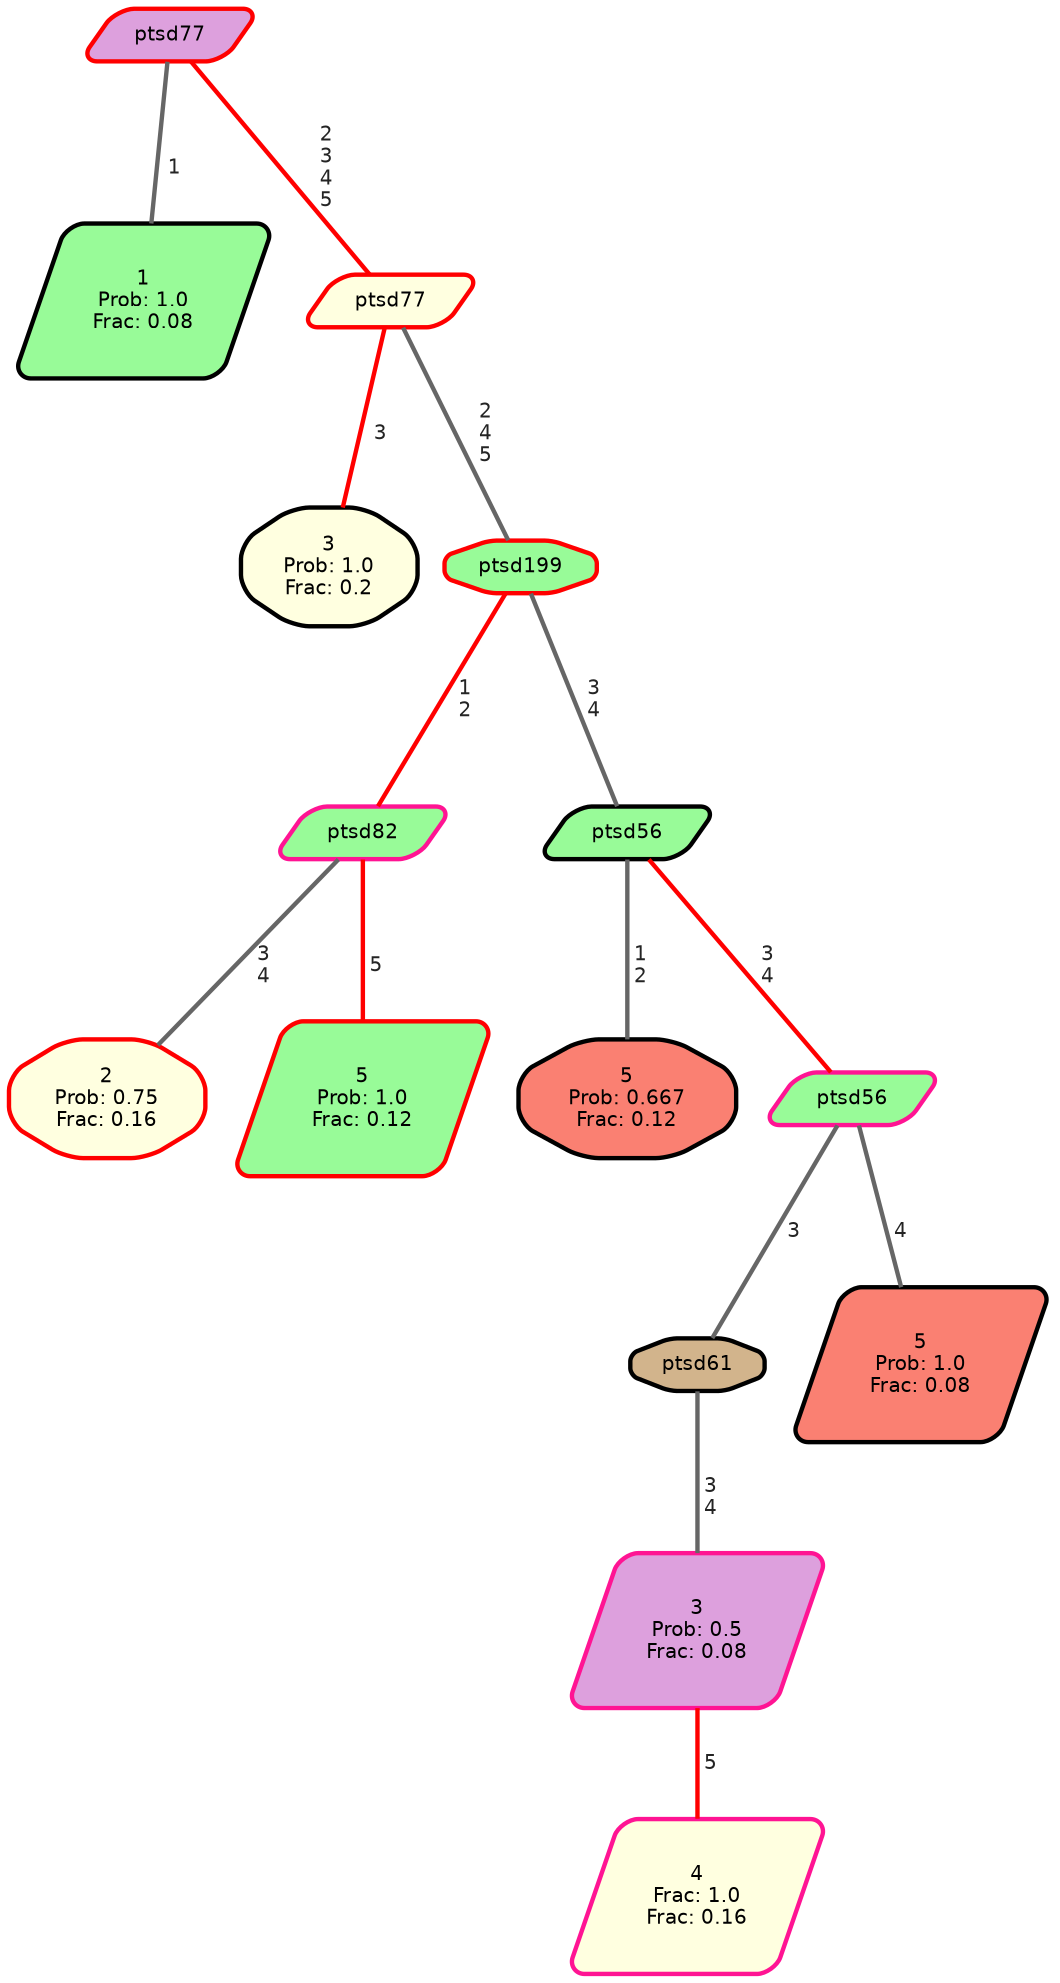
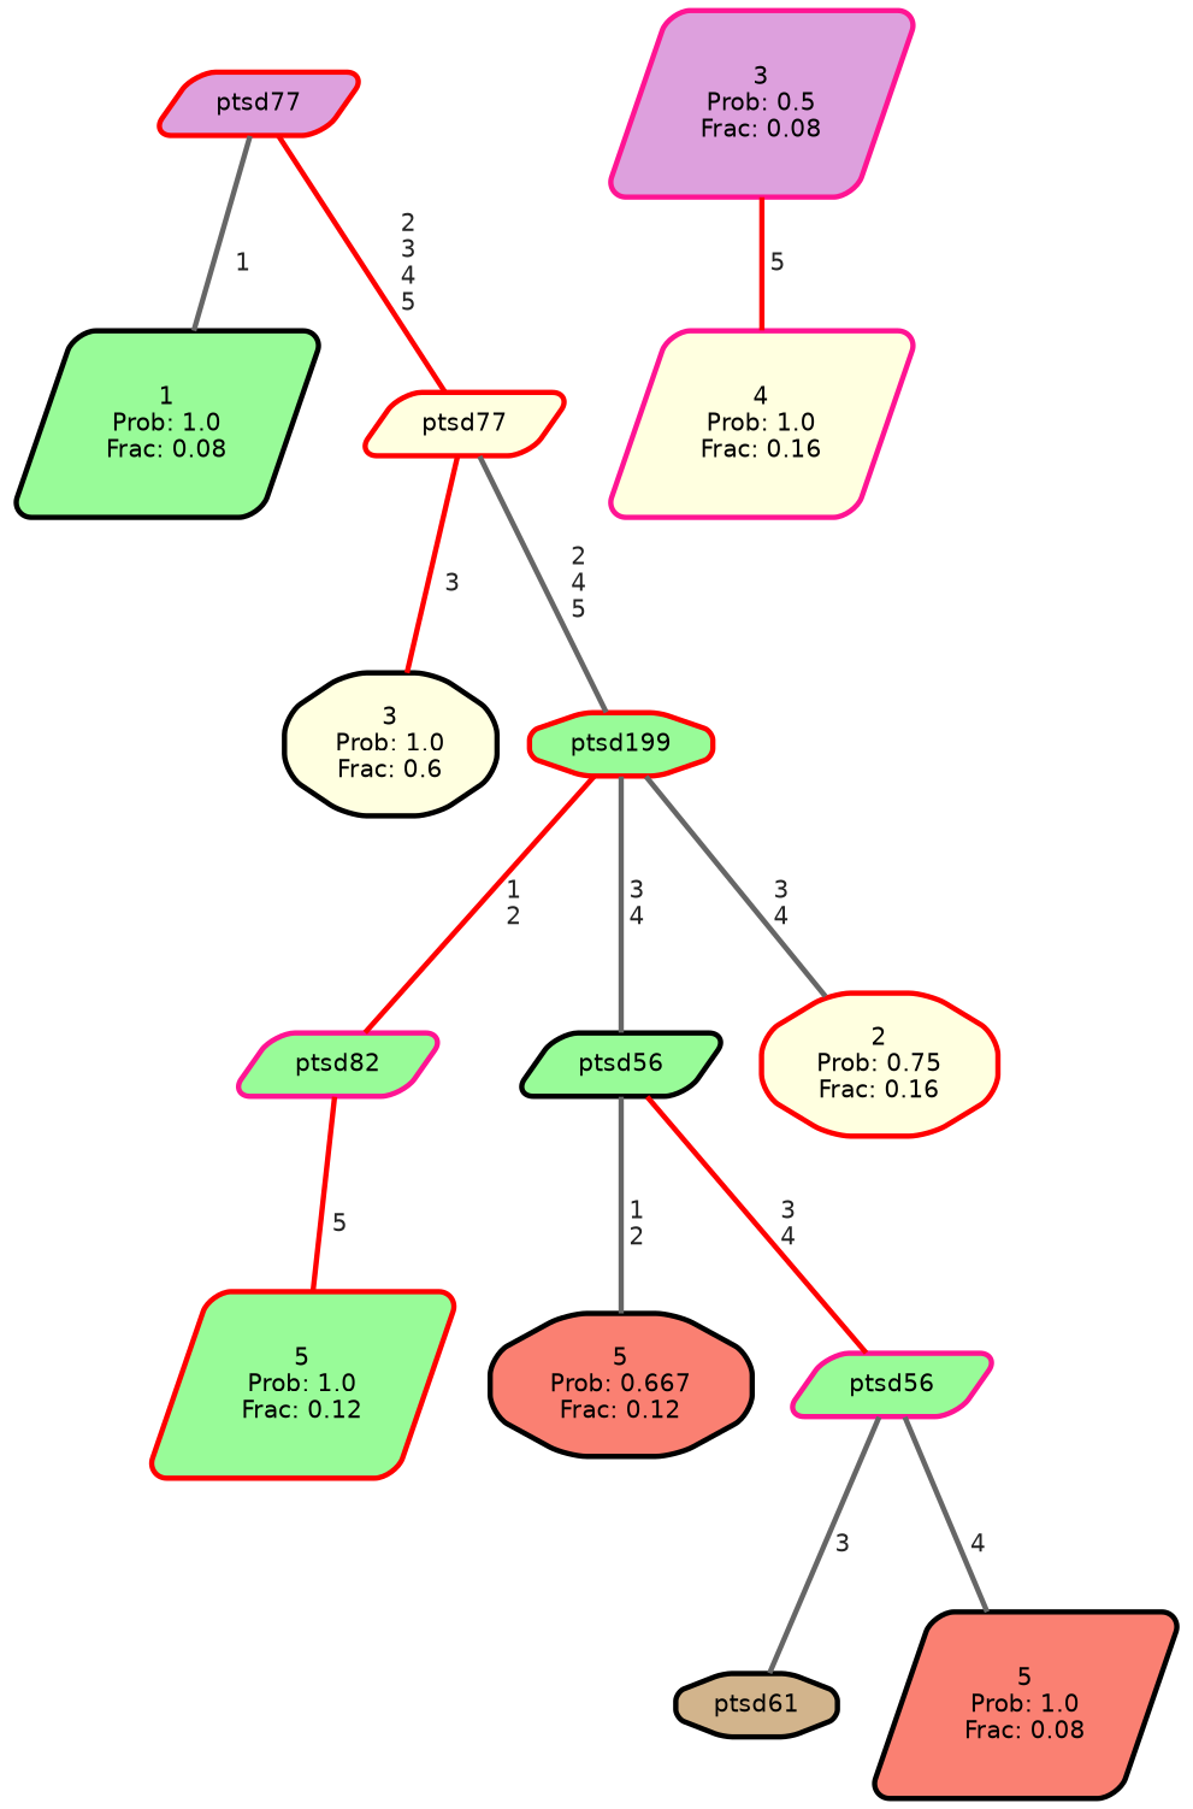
  graph {
    ranksep="0 equally"
    splines=straight
    node [color=black fillcolor=palegreen fontcolor=black fontname=helvetica penwidth=3 shape=parallelogram style="filled, rounded"]
    edge [color=gray40 fontcolor=grey14 fontname=helvetica fontweight=bold penwidth=3]
    n1 [label="1\nProb: 1.0\nFrac: 0.08"]
    n2 [color=red fillcolor=plum label=ptsd77]
    n3 [color=red fillcolor=lightyellow label=ptsd77]
-   n4 [fillcolor=lightyellow label="3\nProb: 1.0\nFrac: 0.2" shape=octagon]
+   n4 [fillcolor=lightyellow label="3\nProb: 1.0\nFrac: 0.6" shape=octagon]
    n5 [color=red label=ptsd199 shape=octagon]
    n6 [color=deeppink label=ptsd82]
    n7 [label=ptsd56]
    n8 [color=red fillcolor=lightyellow label="2\nProb: 0.75\nFrac: 0.16" shape=octagon]
    n9 [color=red label="5\nProb: 1.0\nFrac: 0.12"]
    n10 [fillcolor=salmon label="5\nProb: 0.667\nFrac: 0.12" shape=octagon]
    n11 [color=deeppink label=ptsd56]
    n12 [fillcolor=tan label=ptsd61 shape=octagon]
    n13 [fillcolor=salmon label="5\nProb: 1.0\nFrac: 0.08"]
    n14 [color=deeppink fillcolor=plum label="3\nProb: 0.5\nFrac: 0.08"]
-   n15 [color=deeppink fillcolor=lightyellow label="4\nFrac: 1.0\nFrac: 0.16"]
+   n15 [color=deeppink fillcolor=lightyellow label="4\nProb: 1.0\nFrac: 0.16"]
    subgraph sub_1 {
      rank=same
    }
    n2 -- n1 [label=" 1"]
    n2 -- n3 [color=red label=" 2\n 3\n 4\n 5"]
    n3 -- n4 [color=red label=" 3"]
    n3 -- n5 [label=" 2\n 4\n 5"]
    n5 -- n6 [color=red label=" 1\n 2"]
    n5 -- n7 [label=" 3\n 4"]
-   n6 -- n8 [label=" 3\n 4"]
+   n5 -- n8 [label=" 3\n 4"]
    n6 -- n9 [color=red label=" 5"]
    n7 -- n10 [label=" 1\n 2"]
    n7 -- n11 [color=red label=" 3\n 4"]
    n11 -- n12 [label=" 3"]
    n11 -- n13 [label=" 4"]
-   n12 -- n14 [label=" 3\n 4"]
    n14 -- n15 [color=red label=" 5"]
  }
